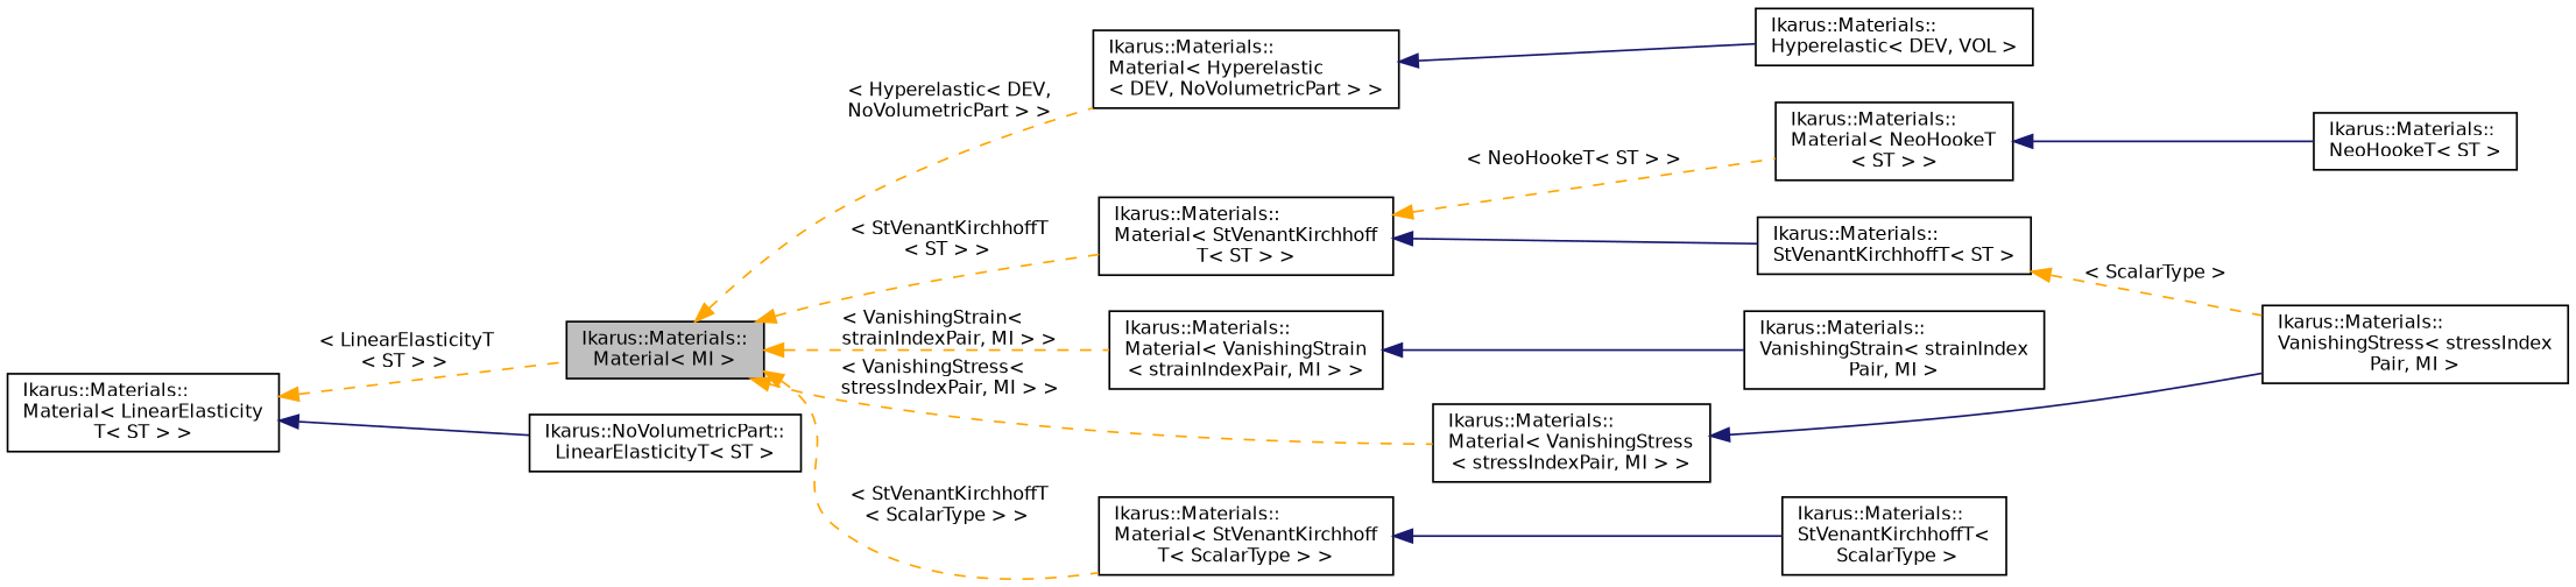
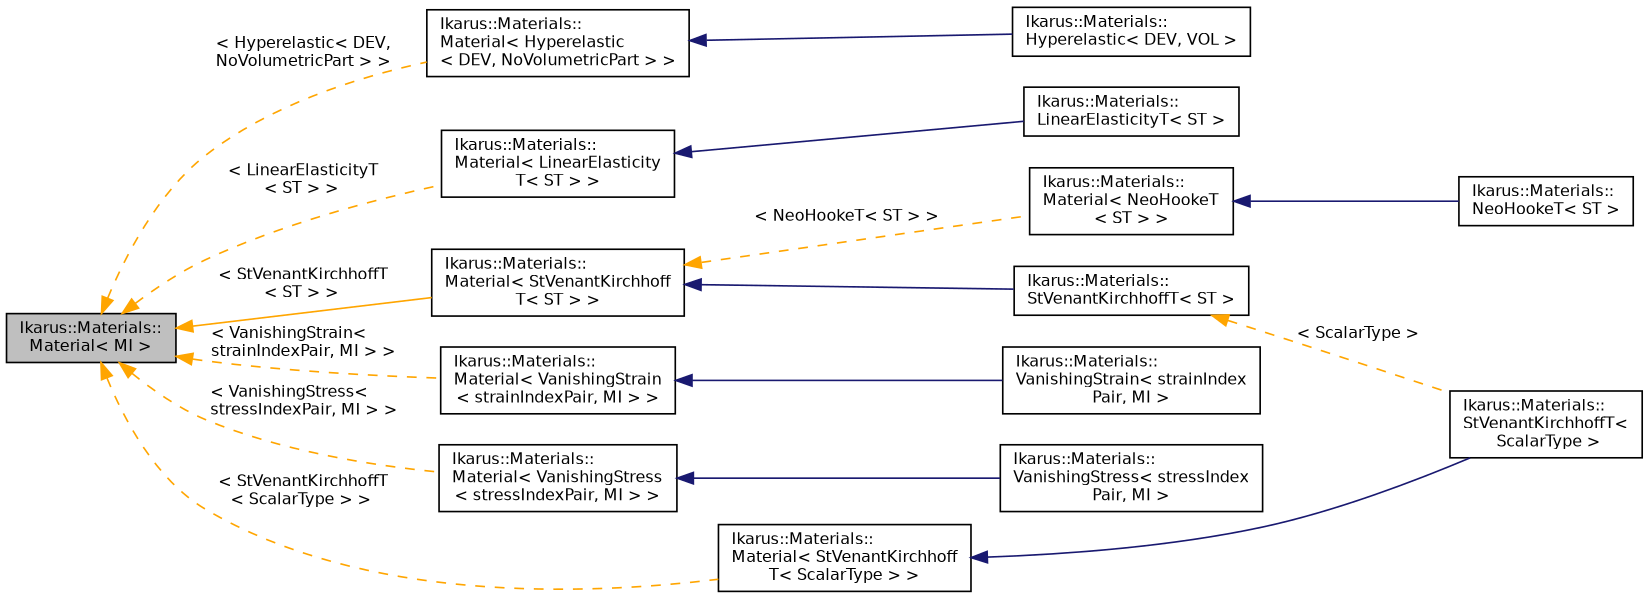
  digraph {
    fontname="DejaVu Sans"
    rankdir=LR
    node [color=black fillcolor=white fontname="DejaVu Sans" fontsize=10 shape=record style=filled]
    edge [color=orange dir=back fontname="DejaVu Sans" fontsize=10 labelfontname=Helvetica labelfontsize=10 style=dashed]
    n1 [fillcolor=grey75 fontcolor=black height=0.2 label="Ikarus::Materials::\lMaterial\< MI \>" width=0.4]
    n2 [height=0.2 label="Ikarus::Materials::\lMaterial\< Hyperelastic\l\< DEV, NoVolumetricPart \> \>" width=0.4]
    n3 [height=0.2 label="Ikarus::Materials::\lMaterial\< LinearElasticity\lT\< ST \> \>" width=0.4]
    n4 [height=0.2 label="Ikarus::Materials::\lMaterial\< StVenantKirchhoff\lT\< ST \> \>" width=0.4]
    n5 [height=0.2 label="Ikarus::Materials::\lMaterial\< VanishingStrain\l\< strainIndexPair, MI \> \>" width=0.4]
    n6 [height=0.2 label="Ikarus::Materials::\lMaterial\< VanishingStress\l\< stressIndexPair, MI \> \>" width=0.4]
    n7 [height=0.2 label="Ikarus::Materials::\lMaterial\< StVenantKirchhoff\lT\< ScalarType \> \>" width=0.4]
    n8 [height=0.2 label="Ikarus::Materials::\lHyperelastic\< DEV, VOL \>" width=0.4]
-   n9 [height=0.2 label="Ikarus::NoVolumetricPart::\lLinearElasticityT\< ST \>" width=0.4]
+   n9 [height=0.2 label="Ikarus::Materials::\lLinearElasticityT\< ST \>" width=0.4]
    n10 [height=0.2 label="Ikarus::Materials::\lMaterial\< NeoHookeT\l\< ST \> \>" width=0.4]
    n11 [height=0.2 label="Ikarus::Materials::\lNeoHookeT\< ST \>" width=0.4]
    n12 [height=0.2 label="Ikarus::Materials::\lStVenantKirchhoffT\< ST \>" width=0.4]
    n13 [height=0.2 label="Ikarus::Materials::\lVanishingStrain\< strainIndex\lPair, MI \>" width=0.4]
    n14 [height=0.2 label="Ikarus::Materials::\lVanishingStress\< stressIndex\lPair, MI \>" width=0.4]
    n15 [height=0.2 label="Ikarus::Materials::\lStVenantKirchhoffT\<\l ScalarType \>" width=0.4]
    n1 -> n2 [label=" \< Hyperelastic\< DEV,\l NoVolumetricPart \> \>"]
-   n3 -> n1 [label=" \< LinearElasticityT\l\< ST \> \>"]
-   n1 -> n4 [label=" \< StVenantKirchhoffT\l\< ST \> \>"]
+   n1 -> n3 [label=" \< LinearElasticityT\l\< ST \> \>"]
+   n1 -> n4 [label=" \< StVenantKirchhoffT\l\< ST \> \>" style=solid]
    n1 -> n5 [label=" \< VanishingStrain\<\l strainIndexPair, MI \> \>"]
    n1 -> n6 [label=" \< VanishingStress\<\l stressIndexPair, MI \> \>"]
    n1 -> n7 [label=" \< StVenantKirchhoffT\l\< ScalarType \> \>"]
    n2 -> n8 [color=midnightblue style=solid]
    n3 -> n9 [color=midnightblue style=solid]
    n4 -> n10 [label=" \< NeoHookeT\< ST \> \>"]
    n4 -> n12 [color=midnightblue style=solid]
    n5 -> n13 [color=midnightblue style=solid]
    n6 -> n14 [color=midnightblue style=solid]
    n7 -> n15 [color=midnightblue style=solid]
    n10 -> n11 [color=midnightblue style=solid]
-   n12 -> n14 [label=" \< ScalarType \>"]
+   n12 -> n15 [label=" \< ScalarType \>"]
  }
